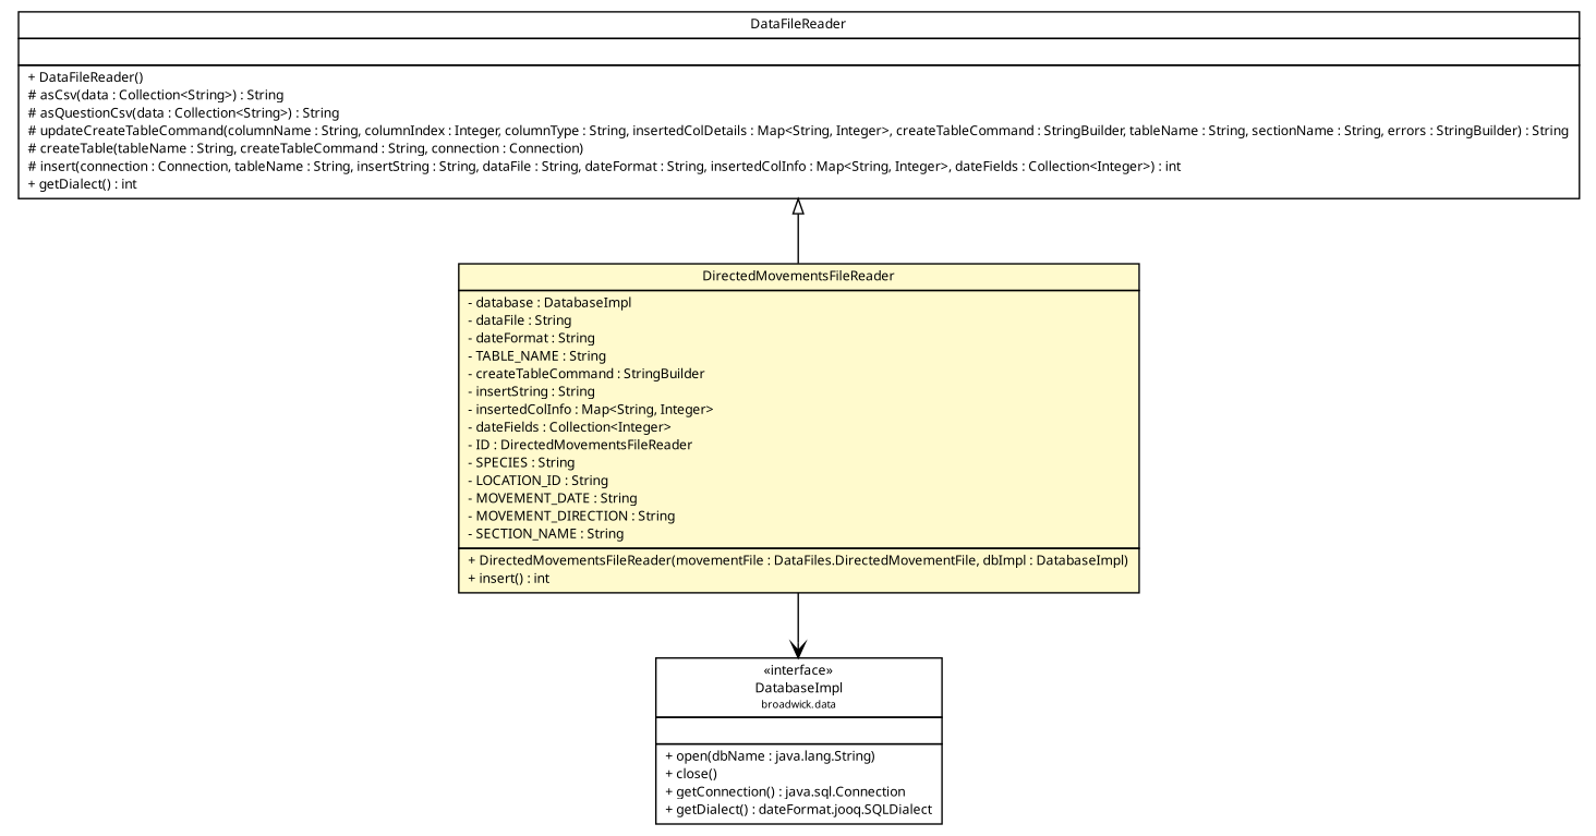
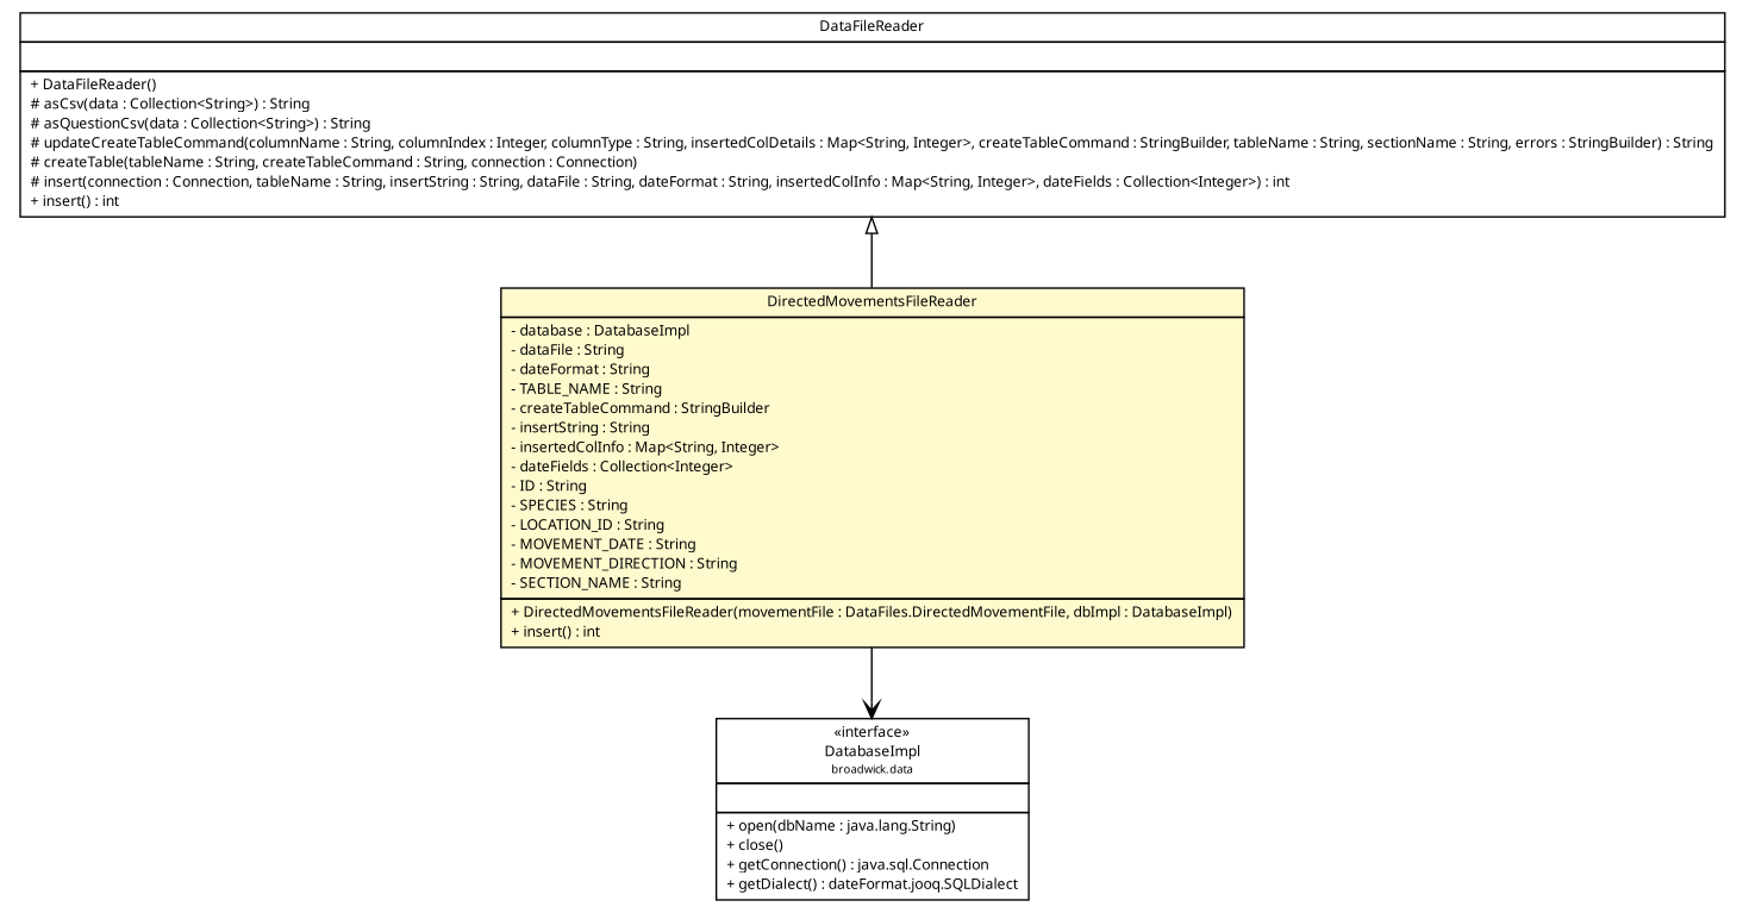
  digraph {
    nodesep=0.25
    ranksep=0.5
    node [fontcolor=black fontname="Trebuchet MS" fontsize=9.0 shape=plaintext]
    edge [fontname="Trebuchet MS" headport=p labelfontname="Trebuchet MS" labelfontsize=10 tailport=p]
    n1 [label=<<table title="broadwick.data.DatabaseImpl" border="0" cellborder="1" cellspacing="0" cellpadding="2" port="p" href="../DatabaseImpl.html"> 		<tr><td><table border="0" cellspacing="0" cellpadding="1"> <tr><td align="center" balign="center"> &#171;interface&#187; </td></tr> <tr><td align="center" balign="center"><font face="Trebuchet MS"> DatabaseImpl </font></td></tr> <tr><td align="center" balign="center"><font face="Trebuchet MS" point-size="7.0"> broadwick.data </font></td></tr> 		</table></td></tr> 		<tr><td><table border="0" cellspacing="0" cellpadding="1"> <tr><td align="left" balign="left">  </td></tr> 		</table></td></tr> 		<tr><td><table border="0" cellspacing="0" cellpadding="1"> <tr><td align="left" balign="left"><font face="Trebuchet MS" point-size="9.0"> + open(dbName : java.lang.String) </font></td></tr> <tr><td align="left" balign="left"><font face="Trebuchet MS" point-size="9.0"> + close() </font></td></tr> <tr><td align="left" balign="left"><font face="Trebuchet MS" point-size="9.0"> + getConnection() : java.sql.Connection </font></td></tr> <tr><td align="left" balign="left"><font face="Trebuchet MS" point-size="9.0"> + getDialect() : dateFormat.jooq.SQLDialect </font></td></tr> 		</table></td></tr> 		</table>>]
-   n2 [label=<<table title="broadwick.data.readers.DirectedMovementsFileReader" border="0" cellborder="1" cellspacing="0" cellpadding="2" port="p" bgcolor="lemonChiffon" href="./DirectedMovementsFileReader.html"> 		<tr><td><table border="0" cellspacing="0" cellpadding="1"> <tr><td align="center" balign="center"><font face="Trebuchet MS"> DirectedMovementsFileReader </font></td></tr> 		</table></td></tr> 		<tr><td><table border="0" cellspacing="0" cellpadding="1"> <tr><td align="left" balign="left"> - database : DatabaseImpl </td></tr> <tr><td align="left" balign="left"> - dataFile : String </td></tr> <tr><td align="left" balign="left"> - dateFormat : String </td></tr> <tr><td align="left" balign="left"> - TABLE_NAME : String </td></tr> <tr><td align="left" balign="left"> - createTableCommand : StringBuilder </td></tr> <tr><td align="left" balign="left"> - insertString : String </td></tr> <tr><td align="left" balign="left"> - insertedColInfo : Map&lt;String, Integer&gt; </td></tr> <tr><td align="left" balign="left"> - dateFields : Collection&lt;Integer&gt; </td></tr> <tr><td align="left" balign="left"> - ID : DirectedMovementsFileReader </td></tr> <tr><td align="left" balign="left"> - SPECIES : String </td></tr> <tr><td align="left" balign="left"> - LOCATION_ID : String </td></tr> <tr><td align="left" balign="left"> - MOVEMENT_DATE : String </td></tr> <tr><td align="left" balign="left"> - MOVEMENT_DIRECTION : String </td></tr> <tr><td align="left" balign="left"> - SECTION_NAME : String </td></tr> 		</table></td></tr> 		<tr><td><table border="0" cellspacing="0" cellpadding="1"> <tr><td align="left" balign="left"> + DirectedMovementsFileReader(movementFile : DataFiles.DirectedMovementFile, dbImpl : DatabaseImpl) </td></tr> <tr><td align="left" balign="left"> + insert() : int </td></tr> 		</table></td></tr> 		</table>>]
-   n3 [label=<<table title="broadwick.data.readers.DataFileReader" border="0" cellborder="1" cellspacing="0" cellpadding="2" port="p" href="./DataFileReader.html"> 		<tr><td><table border="0" cellspacing="0" cellpadding="1"> <tr><td align="center" balign="center"><font face="Trebuchet MS"> DataFileReader </font></td></tr> 		</table></td></tr> 		<tr><td><table border="0" cellspacing="0" cellpadding="1"> <tr><td align="left" balign="left">  </td></tr> 		</table></td></tr> 		<tr><td><table border="0" cellspacing="0" cellpadding="1"> <tr><td align="left" balign="left"> + DataFileReader() </td></tr> <tr><td align="left" balign="left"> # asCsv(data : Collection&lt;String&gt;) : String </td></tr> <tr><td align="left" balign="left"> # asQuestionCsv(data : Collection&lt;String&gt;) : String </td></tr> <tr><td align="left" balign="left"> # updateCreateTableCommand(columnName : String, columnIndex : Integer, columnType : String, insertedColDetails : Map&lt;String, Integer&gt;, createTableCommand : StringBuilder, tableName : String, sectionName : String, errors : StringBuilder) : String </td></tr> <tr><td align="left" balign="left"> # createTable(tableName : String, createTableCommand : String, connection : Connection) </td></tr> <tr><td align="left" balign="left"> # insert(connection : Connection, tableName : String, insertString : String, dataFile : String, dateFormat : String, insertedColInfo : Map&lt;String, Integer&gt;, dateFields : Collection&lt;Integer&gt;) : int </td></tr> <tr><td align="left" balign="left"><font face="Trebuchet MS" point-size="9.0"> + getDialect() : int </font></td></tr> 		</table></td></tr> 		</table>>]
+   n2 [label=<<table title="broadwick.data.readers.DirectedMovementsFileReader" border="0" cellborder="1" cellspacing="0" cellpadding="2" port="p" bgcolor="lemonChiffon" href="./DirectedMovementsFileReader.html"> 		<tr><td><table border="0" cellspacing="0" cellpadding="1"> <tr><td align="center" balign="center"><font face="Trebuchet MS"> DirectedMovementsFileReader </font></td></tr> 		</table></td></tr> 		<tr><td><table border="0" cellspacing="0" cellpadding="1"> <tr><td align="left" balign="left"> - database : DatabaseImpl </td></tr> <tr><td align="left" balign="left"> - dataFile : String </td></tr> <tr><td align="left" balign="left"> - dateFormat : String </td></tr> <tr><td align="left" balign="left"> - TABLE_NAME : String </td></tr> <tr><td align="left" balign="left"> - createTableCommand : StringBuilder </td></tr> <tr><td align="left" balign="left"> - insertString : String </td></tr> <tr><td align="left" balign="left"> - insertedColInfo : Map&lt;String, Integer&gt; </td></tr> <tr><td align="left" balign="left"> - dateFields : Collection&lt;Integer&gt; </td></tr> <tr><td align="left" balign="left"> - ID : String </td></tr> <tr><td align="left" balign="left"> - SPECIES : String </td></tr> <tr><td align="left" balign="left"> - LOCATION_ID : String </td></tr> <tr><td align="left" balign="left"> - MOVEMENT_DATE : String </td></tr> <tr><td align="left" balign="left"> - MOVEMENT_DIRECTION : String </td></tr> <tr><td align="left" balign="left"> - SECTION_NAME : String </td></tr> 		</table></td></tr> 		<tr><td><table border="0" cellspacing="0" cellpadding="1"> <tr><td align="left" balign="left"> + DirectedMovementsFileReader(movementFile : DataFiles.DirectedMovementFile, dbImpl : DatabaseImpl) </td></tr> <tr><td align="left" balign="left"> + insert() : int </td></tr> 		</table></td></tr> 		</table>>]
+   n3 [label=<<table title="broadwick.data.readers.DataFileReader" border="0" cellborder="1" cellspacing="0" cellpadding="2" port="p" href="./DataFileReader.html"> 		<tr><td><table border="0" cellspacing="0" cellpadding="1"> <tr><td align="center" balign="center"><font face="Trebuchet MS"> DataFileReader </font></td></tr> 		</table></td></tr> 		<tr><td><table border="0" cellspacing="0" cellpadding="1"> <tr><td align="left" balign="left">  </td></tr> 		</table></td></tr> 		<tr><td><table border="0" cellspacing="0" cellpadding="1"> <tr><td align="left" balign="left"> + DataFileReader() </td></tr> <tr><td align="left" balign="left"> # asCsv(data : Collection&lt;String&gt;) : String </td></tr> <tr><td align="left" balign="left"> # asQuestionCsv(data : Collection&lt;String&gt;) : String </td></tr> <tr><td align="left" balign="left"> # updateCreateTableCommand(columnName : String, columnIndex : Integer, columnType : String, insertedColDetails : Map&lt;String, Integer&gt;, createTableCommand : StringBuilder, tableName : String, sectionName : String, errors : StringBuilder) : String </td></tr> <tr><td align="left" balign="left"> # createTable(tableName : String, createTableCommand : String, connection : Connection) </td></tr> <tr><td align="left" balign="left"> # insert(connection : Connection, tableName : String, insertString : String, dataFile : String, dateFormat : String, insertedColInfo : Map&lt;String, Integer&gt;, dateFields : Collection&lt;Integer&gt;) : int </td></tr> <tr><td align="left" balign="left"><font face="Trebuchet MS" point-size="9.0"> + insert() : int </font></td></tr> 		</table></td></tr> 		</table>>]
    n2 -> n1 [arrowhead=open color=black fontcolor=black fontsize=10.0]
    n3 -> n2 [arrowtail=empty dir=back fontsize=10]
  }
